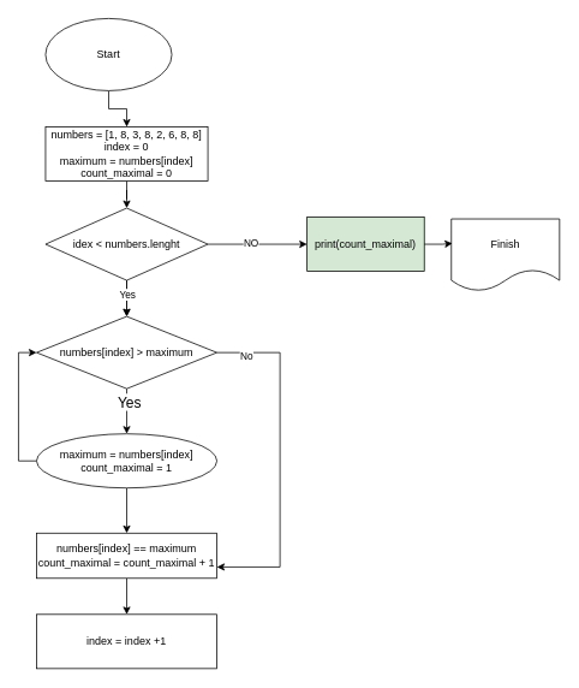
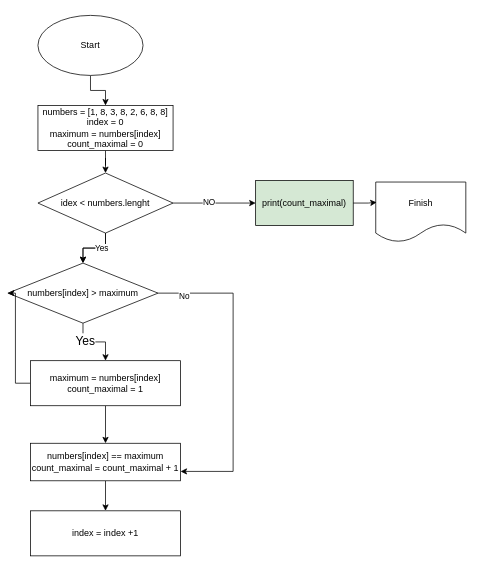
  <mxCell id="0" />
  <mxCell id="1" parent="0" />
  <mxCell id="2" style="edgeStyle=orthogonalEdgeStyle;rounded=0;orthogonalLoop=1;jettySize=auto;html=1;entryX=0.5;entryY=0;entryDx=0;entryDy=0;" edge="1" parent="1" source="3" target="5"><mxGeometry relative="1" as="geometry"><mxPoint x="140" y="130" as="targetPoint" /></mxGeometry></mxCell>
  <mxCell id="3" value="Start" style="ellipse;whiteSpace=wrap;html=1;" vertex="1" parent="1"><mxGeometry x="50" y="20" width="140" height="80" as="geometry" /></mxCell>
  <mxCell id="4" style="edgeStyle=orthogonalEdgeStyle;rounded=0;orthogonalLoop=1;jettySize=auto;html=1;entryX=0.5;entryY=0;entryDx=0;entryDy=0;" edge="1" parent="1" source="5" target="11"><mxGeometry relative="1" as="geometry" /></mxCell>
  <mxCell id="5" value="numbers = [1, 8, 3, 8, 2, 6, 8, 8]&lt;br&gt;index = 0&lt;br&gt;maximum = numbers[index]&lt;br&gt;count_maximal = 0" style="rounded=0;whiteSpace=wrap;html=1;" vertex="1" parent="1"><mxGeometry x="50" y="140" width="180" height="60" as="geometry" /></mxCell>
  <mxCell id="6" value="" style="edgeStyle=orthogonalEdgeStyle;rounded=0;orthogonalLoop=1;jettySize=auto;html=1;" edge="1" parent="1" source="11" target="16"><mxGeometry relative="1" as="geometry" /></mxCell>
  <mxCell id="7" value="" style="edgeStyle=orthogonalEdgeStyle;rounded=0;orthogonalLoop=1;jettySize=auto;html=1;" edge="1" parent="1" source="11"><mxGeometry relative="1" as="geometry"><mxPoint x="340" y="270" as="targetPoint" /></mxGeometry></mxCell>
  <mxCell id="8" value="NO" style="edgeLabel;html=1;align=center;verticalAlign=middle;resizable=0;points=[];" connectable="0" vertex="1" parent="7"><mxGeometry x="-0.157" y="2" relative="1" as="geometry"><mxPoint as="offset" /></mxGeometry></mxCell>
  <mxCell id="9" value="" style="edgeStyle=orthogonalEdgeStyle;rounded=0;orthogonalLoop=1;jettySize=auto;html=1;" edge="1" parent="1" source="11" target="16"><mxGeometry relative="1" as="geometry" /></mxCell>
  <mxCell id="10" value="Yes" style="edgeLabel;html=1;align=center;verticalAlign=middle;resizable=0;points=[];" connectable="0" vertex="1" parent="9"><mxGeometry x="-0.25" relative="1" as="geometry"><mxPoint as="offset" /></mxGeometry></mxCell>
  <mxCell id="11" value="idex &amp;lt; numbers.lenght" style="rhombus;whiteSpace=wrap;html=1;" vertex="1" parent="1"><mxGeometry x="50" y="230" width="180" height="80" as="geometry" /></mxCell>
  <mxCell id="12" style="edgeStyle=orthogonalEdgeStyle;rounded=0;orthogonalLoop=1;jettySize=auto;html=1;entryX=0.5;entryY=0;entryDx=0;entryDy=0;" edge="1" parent="1" source="16" target="19"><mxGeometry relative="1" as="geometry" /></mxCell>
  <mxCell id="13" value="Yes&lt;br&gt;" style="edgeLabel;html=1;align=center;verticalAlign=middle;resizable=0;points=[];fontSize=16;" connectable="0" vertex="1" parent="12"><mxGeometry x="-0.44" y="2" relative="1" as="geometry"><mxPoint as="offset" /></mxGeometry></mxCell>
  <mxCell id="14" style="edgeStyle=orthogonalEdgeStyle;rounded=0;orthogonalLoop=1;jettySize=auto;html=1;entryX=1;entryY=0.75;entryDx=0;entryDy=0;" edge="1" parent="1" source="16" target="21"><mxGeometry relative="1" as="geometry"><Array as="points"><mxPoint x="310" y="390" /><mxPoint x="310" y="628" /></Array></mxGeometry></mxCell>
  <mxCell id="15" value="No" style="edgeLabel;html=1;align=center;verticalAlign=middle;resizable=0;points=[];" connectable="0" vertex="1" parent="14"><mxGeometry x="-0.833" y="-3" relative="1" as="geometry"><mxPoint as="offset" /></mxGeometry></mxCell>
- <mxCell id="16" value="numbers[index] &amp;gt; maximum" style="rhombus;whiteSpace=wrap;html=1;" vertex="1" parent="1"><mxGeometry x="40" y="350" width="200" height="80" as="geometry" /></mxCell>
+ <mxCell id="16" value="numbers[index] &amp;gt; maximum" style="rhombus;whiteSpace=wrap;html=1;" vertex="1" parent="1"><mxGeometry x="10" y="350" width="200" height="80" as="geometry" /></mxCell>
  <mxCell id="17" style="edgeStyle=orthogonalEdgeStyle;rounded=0;orthogonalLoop=1;jettySize=auto;html=1;entryX=0;entryY=0.5;entryDx=0;entryDy=0;" edge="1" parent="1" source="19" target="16"><mxGeometry relative="1" as="geometry"><Array as="points"><mxPoint x="20" y="510" /><mxPoint x="20" y="390" /></Array></mxGeometry></mxCell>
  <mxCell id="18" style="edgeStyle=orthogonalEdgeStyle;rounded=0;orthogonalLoop=1;jettySize=auto;html=1;entryX=0.5;entryY=0;entryDx=0;entryDy=0;" edge="1" parent="1" source="19" target="21"><mxGeometry relative="1" as="geometry" /></mxCell>
- <mxCell id="19" value="maximum = numbers[index]&lt;br&gt;count_maximal = 1" style="ellipse;whiteSpace=wrap;html=1;" vertex="1" parent="1"><mxGeometry x="40" y="480" width="200" height="60" as="geometry" /></mxCell>
+ <mxCell id="19" value="maximum = numbers[index]&lt;br&gt;count_maximal = 1" style="rounded=0;whiteSpace=wrap;html=1;" vertex="1" parent="1"><mxGeometry x="40" y="480" width="200" height="60" as="geometry" /></mxCell>
  <mxCell id="20" style="edgeStyle=orthogonalEdgeStyle;rounded=0;orthogonalLoop=1;jettySize=auto;html=1;entryX=0.5;entryY=0;entryDx=0;entryDy=0;" edge="1" parent="1" source="21" target="22"><mxGeometry relative="1" as="geometry" /></mxCell>
  <mxCell id="21" value="numbers[index] == maximum&lt;br&gt;count_maximal = count_maximal + 1" style="whiteSpace=wrap;html=1;" vertex="1" parent="1"><mxGeometry x="40" y="590" width="200" height="50" as="geometry" /></mxCell>
  <mxCell id="22" value="index = index +1" style="whiteSpace=wrap;html=1;" vertex="1" parent="1"><mxGeometry x="40" y="680" width="200" height="60" as="geometry" /></mxCell>
  <mxCell id="23" value="print(count_maximal)" style="rounded=0;whiteSpace=wrap;html=1;fillColor=#d5e8d4;" vertex="1" parent="1"><mxGeometry x="340" y="240" width="130" height="60" as="geometry" /></mxCell>
  <mxCell id="24" value="Finish" style="shape=document;whiteSpace=wrap;html=1;boundedLbl=1;" vertex="1" parent="1"><mxGeometry x="500" y="242" width="120" height="80" as="geometry" /></mxCell>
  <mxCell id="25" style="edgeStyle=orthogonalEdgeStyle;rounded=0;orthogonalLoop=1;jettySize=auto;html=1;entryX=0.01;entryY=0.363;entryDx=0;entryDy=0;entryPerimeter=0;" edge="1" parent="1" source="23"><mxGeometry relative="1" as="geometry"><mxPoint x="501.2" y="269.04" as="targetPoint" /></mxGeometry></mxCell>
